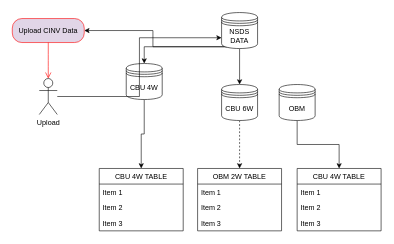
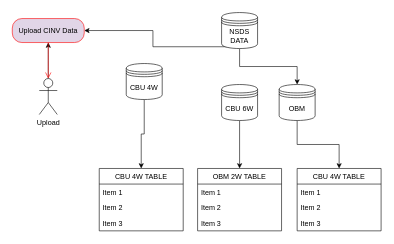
  <mxCell id="0" />
  <mxCell id="1" parent="0" />
- <mxCell id="2" style="edgeStyle=orthogonalEdgeStyle;rounded=0;orthogonalLoop=1;jettySize=auto;html=1;exitX=0.15;exitY=0.95;exitDx=0;exitDy=0;entryX=0.5;entryY=0;entryDx=0;entryDy=0;exitPerimeter=0;" edge="1" parent="1" source="5" target="7"><mxGeometry relative="1" as="geometry" /></mxCell>
- <mxCell id="3" style="edgeStyle=orthogonalEdgeStyle;rounded=0;orthogonalLoop=1;jettySize=auto;html=1;exitX=0.5;exitY=1;exitDx=0;exitDy=0;entryX=0.5;entryY=0;entryDx=0;entryDy=0;" edge="1" parent="1" source="5" target="9"><mxGeometry relative="1" as="geometry" /></mxCell>
+ <mxCell id="3" style="edgeStyle=orthogonalEdgeStyle;rounded=0;orthogonalLoop=1;jettySize=auto;html=1;exitX=0.5;exitY=1;exitDx=0;exitDy=0;" edge="1" parent="1" source="5" target="11"><mxGeometry relative="1" as="geometry" /></mxCell>
  <mxCell id="4" style="edgeStyle=orthogonalEdgeStyle;rounded=0;orthogonalLoop=1;jettySize=auto;html=1;exitX=0.85;exitY=0.95;exitDx=0;exitDy=0;exitPerimeter=0;" edge="1" parent="1" source="5" target="26"><mxGeometry relative="1" as="geometry" /></mxCell>
  <mxCell id="5" value="NSDS DATA" style="shape=datastore;whiteSpace=wrap;html=1;" vertex="1" parent="1"><mxGeometry x="369" y="20" width="60" height="60" as="geometry" /></mxCell>
  <mxCell id="6" style="edgeStyle=orthogonalEdgeStyle;rounded=0;orthogonalLoop=1;jettySize=auto;html=1;exitX=0.5;exitY=1;exitDx=0;exitDy=0;entryX=0.5;entryY=0;entryDx=0;entryDy=0;" edge="1" parent="1" source="7" target="12"><mxGeometry relative="1" as="geometry" /></mxCell>
  <mxCell id="7" value="CBU 4W" style="shape=datastore;whiteSpace=wrap;html=1;" vertex="1" parent="1"><mxGeometry x="210" y="105" width="60" height="60" as="geometry" /></mxCell>
- <mxCell id="8" style="edgeStyle=orthogonalEdgeStyle;rounded=0;orthogonalLoop=1;jettySize=auto;html=1;exitX=0.5;exitY=1;exitDx=0;exitDy=0;dashed=1;" edge="1" parent="1" source="9" target="16"><mxGeometry relative="1" as="geometry" /></mxCell>
+ <mxCell id="8" style="edgeStyle=orthogonalEdgeStyle;rounded=0;orthogonalLoop=1;jettySize=auto;html=1;exitX=0.5;exitY=1;exitDx=0;exitDy=0;" edge="1" parent="1" source="9" target="16"><mxGeometry relative="1" as="geometry" /></mxCell>
  <mxCell id="9" value="CBU 6W" style="shape=datastore;whiteSpace=wrap;html=1;" vertex="1" parent="1"><mxGeometry x="369" y="140" width="60" height="60" as="geometry" /></mxCell>
  <mxCell id="10" style="edgeStyle=orthogonalEdgeStyle;rounded=0;orthogonalLoop=1;jettySize=auto;html=1;exitX=0.5;exitY=1;exitDx=0;exitDy=0;" edge="1" parent="1" source="11" target="20"><mxGeometry relative="1" as="geometry" /></mxCell>
  <mxCell id="11" value="OBM" style="shape=datastore;whiteSpace=wrap;html=1;" vertex="1" parent="1"><mxGeometry x="465" y="140" width="60" height="60" as="geometry" /></mxCell>
  <mxCell id="12" value="CBU 4W TABLE" style="swimlane;fontStyle=0;childLayout=stackLayout;horizontal=1;startSize=26;fillColor=none;horizontalStack=0;resizeParent=1;resizeParentMax=0;resizeLast=0;collapsible=1;marginBottom=0;" vertex="1" parent="1"><mxGeometry x="165" y="280" width="140" height="104" as="geometry" /></mxCell>
  <mxCell id="13" value="Item 1" style="text;strokeColor=none;fillColor=none;align=left;verticalAlign=top;spacingLeft=4;spacingRight=4;overflow=hidden;rotatable=0;points=[[0,0.5],[1,0.5]];portConstraint=eastwest;" vertex="1" parent="12"><mxGeometry y="26" width="140" height="26" as="geometry" /></mxCell>
  <mxCell id="14" value="Item 2" style="text;strokeColor=none;fillColor=none;align=left;verticalAlign=top;spacingLeft=4;spacingRight=4;overflow=hidden;rotatable=0;points=[[0,0.5],[1,0.5]];portConstraint=eastwest;" vertex="1" parent="12"><mxGeometry y="52" width="140" height="26" as="geometry" /></mxCell>
  <mxCell id="15" value="Item 3" style="text;strokeColor=none;fillColor=none;align=left;verticalAlign=top;spacingLeft=4;spacingRight=4;overflow=hidden;rotatable=0;points=[[0,0.5],[1,0.5]];portConstraint=eastwest;" vertex="1" parent="12"><mxGeometry y="78" width="140" height="26" as="geometry" /></mxCell>
  <mxCell id="16" value="OBM 2W TABLE" style="swimlane;fontStyle=0;childLayout=stackLayout;horizontal=1;startSize=26;fillColor=none;horizontalStack=0;resizeParent=1;resizeParentMax=0;resizeLast=0;collapsible=1;marginBottom=0;" vertex="1" parent="1"><mxGeometry x="329" y="280" width="140" height="104" as="geometry" /></mxCell>
  <mxCell id="17" value="Item 1" style="text;strokeColor=none;fillColor=none;align=left;verticalAlign=top;spacingLeft=4;spacingRight=4;overflow=hidden;rotatable=0;points=[[0,0.5],[1,0.5]];portConstraint=eastwest;" vertex="1" parent="16"><mxGeometry y="26" width="140" height="26" as="geometry" /></mxCell>
  <mxCell id="18" value="Item 2" style="text;strokeColor=none;fillColor=none;align=left;verticalAlign=top;spacingLeft=4;spacingRight=4;overflow=hidden;rotatable=0;points=[[0,0.5],[1,0.5]];portConstraint=eastwest;" vertex="1" parent="16"><mxGeometry y="52" width="140" height="26" as="geometry" /></mxCell>
  <mxCell id="19" value="Item 3" style="text;strokeColor=none;fillColor=none;align=left;verticalAlign=top;spacingLeft=4;spacingRight=4;overflow=hidden;rotatable=0;points=[[0,0.5],[1,0.5]];portConstraint=eastwest;" vertex="1" parent="16"><mxGeometry y="78" width="140" height="26" as="geometry" /></mxCell>
  <mxCell id="20" value="CBU 4W TABLE" style="swimlane;fontStyle=0;childLayout=stackLayout;horizontal=1;startSize=26;fillColor=none;horizontalStack=0;resizeParent=1;resizeParentMax=0;resizeLast=0;collapsible=1;marginBottom=0;" vertex="1" parent="1"><mxGeometry x="495" y="280" width="140" height="104" as="geometry" /></mxCell>
  <mxCell id="21" value="Item 1" style="text;strokeColor=none;fillColor=none;align=left;verticalAlign=top;spacingLeft=4;spacingRight=4;overflow=hidden;rotatable=0;points=[[0,0.5],[1,0.5]];portConstraint=eastwest;" vertex="1" parent="20"><mxGeometry y="26" width="140" height="26" as="geometry" /></mxCell>
  <mxCell id="22" value="Item 2" style="text;strokeColor=none;fillColor=none;align=left;verticalAlign=top;spacingLeft=4;spacingRight=4;overflow=hidden;rotatable=0;points=[[0,0.5],[1,0.5]];portConstraint=eastwest;" vertex="1" parent="20"><mxGeometry y="52" width="140" height="26" as="geometry" /></mxCell>
  <mxCell id="23" value="Item 3" style="text;strokeColor=none;fillColor=none;align=left;verticalAlign=top;spacingLeft=4;spacingRight=4;overflow=hidden;rotatable=0;points=[[0,0.5],[1,0.5]];portConstraint=eastwest;" vertex="1" parent="20"><mxGeometry y="78" width="140" height="26" as="geometry" /></mxCell>
- <mxCell id="24" style="edgeStyle=orthogonalEdgeStyle;rounded=0;orthogonalLoop=1;jettySize=auto;html=1;entryX=0;entryY=0.7;entryDx=0;entryDy=0;" edge="1" parent="1" source="25" target="5"><mxGeometry relative="1" as="geometry" /></mxCell>
+ <mxCell id="24" style="edgeStyle=orthogonalEdgeStyle;rounded=0;orthogonalLoop=1;jettySize=auto;html=1;" edge="1" parent="1" source="25" target="26"><mxGeometry relative="1" as="geometry" /></mxCell>
  <mxCell id="25" value="Upload" style="shape=umlActor;verticalLabelPosition=bottom;verticalAlign=top;html=1;" vertex="1" parent="1"><mxGeometry x="65" y="130" width="30" height="60" as="geometry" /></mxCell>
  <mxCell id="26" value="Upload CINV Data" style="rounded=1;whiteSpace=wrap;html=1;arcSize=40;fontColor=#000000;fillColor=#e1d5e7;strokeColor=#ff0000;" vertex="1" parent="1"><mxGeometry x="20" y="30" width="120" height="40" as="geometry" /></mxCell>
  <mxCell id="27" value="" style="edgeStyle=orthogonalEdgeStyle;html=1;verticalAlign=bottom;endArrow=open;endSize=8;strokeColor=#ff0000;" edge="1" source="26" parent="1"><mxGeometry relative="1" as="geometry"><mxPoint x="80" y="130" as="targetPoint" /></mxGeometry></mxCell>
